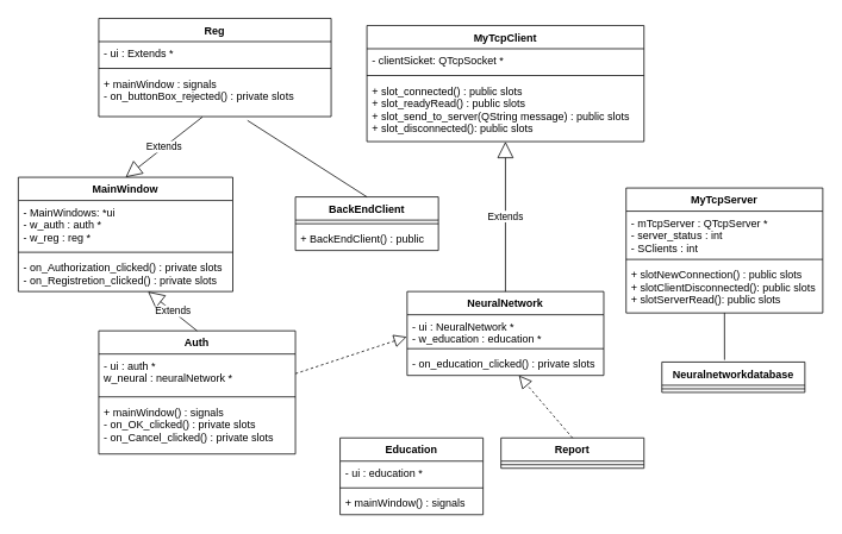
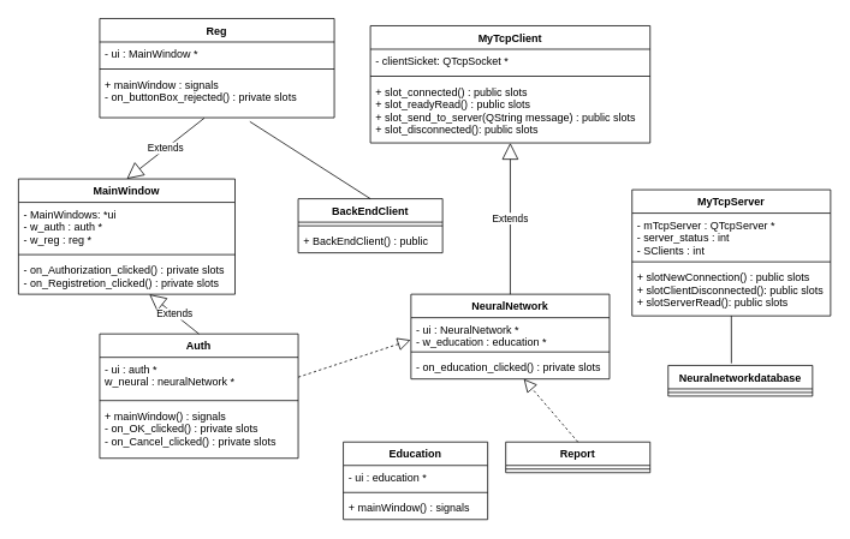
  <mxCell id="0" />
  <mxCell id="1" parent="0" />
  <mxCell id="2" value="MainWindow" style="swimlane;fontStyle=1;align=center;verticalAlign=top;childLayout=stackLayout;horizontal=1;startSize=26;horizontalStack=0;resizeParent=1;resizeParentMax=0;resizeLast=0;collapsible=1;marginBottom=0;" parent="1" vertex="1"><mxGeometry x="20" y="198" width="240" height="128" as="geometry" /></mxCell>
  <mxCell id="3" value="- MainWindows: *ui&#10;- w_auth : auth *&#10;- w_reg : reg *" style="text;strokeColor=none;fillColor=none;align=left;verticalAlign=top;spacingLeft=4;spacingRight=4;overflow=hidden;rotatable=0;points=[[0,0.5],[1,0.5]];portConstraint=eastwest;" parent="2" vertex="1"><mxGeometry y="26" width="240" height="54" as="geometry" /></mxCell>
  <mxCell id="4" value="" style="line;strokeWidth=1;fillColor=none;align=left;verticalAlign=middle;spacingTop=-1;spacingLeft=3;spacingRight=3;rotatable=0;labelPosition=right;points=[];portConstraint=eastwest;" parent="2" vertex="1"><mxGeometry y="80" width="240" height="8" as="geometry" /></mxCell>
  <mxCell id="5" value="- on_Authorization_clicked() : private slots&#10;- on_Registretion_clicked() : private slots&#10;" style="text;strokeColor=none;fillColor=none;align=left;verticalAlign=top;spacingLeft=4;spacingRight=4;overflow=hidden;rotatable=0;points=[[0,0.5],[1,0.5]];portConstraint=eastwest;" parent="2" vertex="1"><mxGeometry y="88" width="240" height="40" as="geometry" /></mxCell>
  <mxCell id="6" value="Reg" style="swimlane;fontStyle=1;align=center;verticalAlign=top;childLayout=stackLayout;horizontal=1;startSize=26;horizontalStack=0;resizeParent=1;resizeParentMax=0;resizeLast=0;collapsible=1;marginBottom=0;" parent="1" vertex="1"><mxGeometry x="110" y="20" width="260" height="110" as="geometry" /></mxCell>
- <mxCell id="7" value="- ui : Extends *" style="text;strokeColor=none;fillColor=none;align=left;verticalAlign=top;spacingLeft=4;spacingRight=4;overflow=hidden;rotatable=0;points=[[0,0.5],[1,0.5]];portConstraint=eastwest;" parent="6" vertex="1"><mxGeometry y="26" width="260" height="26" as="geometry" /></mxCell>
+ <mxCell id="7" value="- ui : MainWindow *" style="text;strokeColor=none;fillColor=none;align=left;verticalAlign=top;spacingLeft=4;spacingRight=4;overflow=hidden;rotatable=0;points=[[0,0.5],[1,0.5]];portConstraint=eastwest;" parent="6" vertex="1"><mxGeometry y="26" width="260" height="26" as="geometry" /></mxCell>
  <mxCell id="8" value="" style="line;strokeWidth=1;fillColor=none;align=left;verticalAlign=middle;spacingTop=-1;spacingLeft=3;spacingRight=3;rotatable=0;labelPosition=right;points=[];portConstraint=eastwest;" parent="6" vertex="1"><mxGeometry y="52" width="260" height="8" as="geometry" /></mxCell>
  <mxCell id="9" value="+ mainWindow : signals&#10;- on_buttonBox_rejected() : private slots" style="text;strokeColor=none;fillColor=none;align=left;verticalAlign=top;spacingLeft=4;spacingRight=4;overflow=hidden;rotatable=0;points=[[0,0.5],[1,0.5]];portConstraint=eastwest;" parent="6" vertex="1"><mxGeometry y="60" width="260" height="50" as="geometry" /></mxCell>
  <mxCell id="10" value="BackEndClient" style="swimlane;fontStyle=1;align=center;verticalAlign=top;childLayout=stackLayout;horizontal=1;startSize=26;horizontalStack=0;resizeParent=1;resizeParentMax=0;resizeLast=0;collapsible=1;marginBottom=0;" parent="1" vertex="1"><mxGeometry x="330" y="220" width="160" height="60" as="geometry" /></mxCell>
  <mxCell id="11" value="" style="line;strokeWidth=1;fillColor=none;align=left;verticalAlign=middle;spacingTop=-1;spacingLeft=3;spacingRight=3;rotatable=0;labelPosition=right;points=[];portConstraint=eastwest;" parent="10" vertex="1"><mxGeometry y="26" width="160" height="8" as="geometry" /></mxCell>
  <mxCell id="12" value="+ BackEndClient() : public" style="text;strokeColor=none;fillColor=none;align=left;verticalAlign=top;spacingLeft=4;spacingRight=4;overflow=hidden;rotatable=0;points=[[0,0.5],[1,0.5]];portConstraint=eastwest;" parent="10" vertex="1"><mxGeometry y="34" width="160" height="26" as="geometry" /></mxCell>
  <mxCell id="13" value="Auth" style="swimlane;fontStyle=1;align=center;verticalAlign=top;childLayout=stackLayout;horizontal=1;startSize=26;horizontalStack=0;resizeParent=1;resizeParentMax=0;resizeLast=0;collapsible=1;marginBottom=0;" parent="1" vertex="1"><mxGeometry x="110" y="370" width="220" height="138" as="geometry" /></mxCell>
  <mxCell id="14" value="- ui : auth *&#10;w_neural : neuralNetwork *" style="text;strokeColor=none;fillColor=none;align=left;verticalAlign=top;spacingLeft=4;spacingRight=4;overflow=hidden;rotatable=0;points=[[0,0.5],[1,0.5]];portConstraint=eastwest;" parent="13" vertex="1"><mxGeometry y="26" width="220" height="44" as="geometry" /></mxCell>
  <mxCell id="15" value="" style="line;strokeWidth=1;fillColor=none;align=left;verticalAlign=middle;spacingTop=-1;spacingLeft=3;spacingRight=3;rotatable=0;labelPosition=right;points=[];portConstraint=eastwest;" parent="13" vertex="1"><mxGeometry y="70" width="220" height="8" as="geometry" /></mxCell>
  <mxCell id="16" value="+ mainWindow() : signals&#10;- on_OK_clicked() : private slots&#10;- on_Cancel_clicked() : private slots&#10; " style="text;strokeColor=none;fillColor=none;align=left;verticalAlign=top;spacingLeft=4;spacingRight=4;overflow=hidden;rotatable=0;points=[[0,0.5],[1,0.5]];portConstraint=eastwest;fontStyle=0;" parent="13" vertex="1"><mxGeometry y="78" width="220" height="60" as="geometry" /></mxCell>
  <mxCell id="17" value="MyTcpClient&#10;" style="swimlane;fontStyle=1;align=center;verticalAlign=top;childLayout=stackLayout;horizontal=1;startSize=26;horizontalStack=0;resizeParent=1;resizeParentMax=0;resizeLast=0;collapsible=1;marginBottom=0;" parent="1" vertex="1"><mxGeometry x="410" y="28" width="310" height="130" as="geometry" /></mxCell>
  <mxCell id="18" value="- clientSicket: QTcpSocket *" style="text;strokeColor=none;fillColor=none;align=left;verticalAlign=top;spacingLeft=4;spacingRight=4;overflow=hidden;rotatable=0;points=[[0,0.5],[1,0.5]];portConstraint=eastwest;" parent="17" vertex="1"><mxGeometry y="26" width="310" height="26" as="geometry" /></mxCell>
  <mxCell id="19" value="" style="line;strokeWidth=1;fillColor=none;align=left;verticalAlign=middle;spacingTop=-1;spacingLeft=3;spacingRight=3;rotatable=0;labelPosition=right;points=[];portConstraint=eastwest;" parent="17" vertex="1"><mxGeometry y="52" width="310" height="8" as="geometry" /></mxCell>
  <mxCell id="20" value="+ slot_connected() : public slots&#10;+ slot_readyRead() : public slots&#10;+ slot_send_to_server(QString message) : public slots&#10;+ slot_disconnected(): public slots" style="text;strokeColor=none;fillColor=none;align=left;verticalAlign=top;spacingLeft=4;spacingRight=4;overflow=hidden;rotatable=0;points=[[0,0.5],[1,0.5]];portConstraint=eastwest;" parent="17" vertex="1"><mxGeometry y="60" width="310" height="70" as="geometry" /></mxCell>
  <mxCell id="21" value="Education" style="swimlane;fontStyle=1;align=center;verticalAlign=top;childLayout=stackLayout;horizontal=1;startSize=26;horizontalStack=0;resizeParent=1;resizeParentMax=0;resizeLast=0;collapsible=1;marginBottom=0;" parent="1" vertex="1"><mxGeometry x="380" y="490" width="160" height="86" as="geometry" /></mxCell>
  <mxCell id="22" value="- ui : education *" style="text;strokeColor=none;fillColor=none;align=left;verticalAlign=top;spacingLeft=4;spacingRight=4;overflow=hidden;rotatable=0;points=[[0,0.5],[1,0.5]];portConstraint=eastwest;" parent="21" vertex="1"><mxGeometry y="26" width="160" height="26" as="geometry" /></mxCell>
  <mxCell id="23" value="" style="line;strokeWidth=1;fillColor=none;align=left;verticalAlign=middle;spacingTop=-1;spacingLeft=3;spacingRight=3;rotatable=0;labelPosition=right;points=[];portConstraint=eastwest;" parent="21" vertex="1"><mxGeometry y="52" width="160" height="8" as="geometry" /></mxCell>
  <mxCell id="24" value="+ mainWindow() : signals&#10;" style="text;strokeColor=none;fillColor=none;align=left;verticalAlign=top;spacingLeft=4;spacingRight=4;overflow=hidden;rotatable=0;points=[[0,0.5],[1,0.5]];portConstraint=eastwest;" parent="21" vertex="1"><mxGeometry y="60" width="160" height="26" as="geometry" /></mxCell>
  <mxCell id="25" value="Report&#10;" style="swimlane;fontStyle=1;align=center;verticalAlign=top;childLayout=stackLayout;horizontal=1;startSize=26;horizontalStack=0;resizeParent=1;resizeParentMax=0;resizeLast=0;collapsible=1;marginBottom=0;" parent="1" vertex="1"><mxGeometry x="560" y="490" width="160" height="34" as="geometry" /></mxCell>
  <mxCell id="26" value="" style="line;strokeWidth=1;fillColor=none;align=left;verticalAlign=middle;spacingTop=-1;spacingLeft=3;spacingRight=3;rotatable=0;labelPosition=right;points=[];portConstraint=eastwest;" parent="25" vertex="1"><mxGeometry y="26" width="160" height="8" as="geometry" /></mxCell>
  <mxCell id="27" value="MyTcpServer" style="swimlane;fontStyle=1;align=center;verticalAlign=top;childLayout=stackLayout;horizontal=1;startSize=26;horizontalStack=0;resizeParent=1;resizeParentMax=0;resizeLast=0;collapsible=1;marginBottom=0;" parent="1" vertex="1"><mxGeometry x="700" y="210" width="220" height="140" as="geometry" /></mxCell>
  <mxCell id="28" value="- mTcpServer : QTcpServer *&#10;- server_status : int&#10;- SClients : int" style="text;strokeColor=none;fillColor=none;align=left;verticalAlign=top;spacingLeft=4;spacingRight=4;overflow=hidden;rotatable=0;points=[[0,0.5],[1,0.5]];portConstraint=eastwest;" parent="27" vertex="1"><mxGeometry y="26" width="220" height="50" as="geometry" /></mxCell>
  <mxCell id="29" value="" style="line;strokeWidth=1;fillColor=none;align=left;verticalAlign=middle;spacingTop=-1;spacingLeft=3;spacingRight=3;rotatable=0;labelPosition=right;points=[];portConstraint=eastwest;" parent="27" vertex="1"><mxGeometry y="76" width="220" height="8" as="geometry" /></mxCell>
  <mxCell id="30" value="+ slotNewConnection() : public slots&#10;+ slotClientDisconnected(): public slots&#10;+ slotServerRead(): public slots" style="text;strokeColor=none;fillColor=none;align=left;verticalAlign=top;spacingLeft=4;spacingRight=4;overflow=hidden;rotatable=0;points=[[0,0.5],[1,0.5]];portConstraint=eastwest;" parent="27" vertex="1"><mxGeometry y="84" width="220" height="56" as="geometry" /></mxCell>
  <mxCell id="31" value="&lt;br&gt;" style="text;html=1;align=center;verticalAlign=middle;resizable=0;points=[];autosize=1;strokeColor=none;fontColor=#000000;" parent="1" vertex="1"><mxGeometry x="410" y="420" width="20" height="20" as="geometry" /></mxCell>
  <mxCell id="32" value="NeuralNetwork" style="swimlane;fontStyle=1;align=center;verticalAlign=top;childLayout=stackLayout;horizontal=1;startSize=26;horizontalStack=0;resizeParent=1;resizeParentMax=0;resizeLast=0;collapsible=1;marginBottom=0;fontColor=#000000;" parent="1" vertex="1"><mxGeometry x="455" y="326" width="220" height="94" as="geometry" /></mxCell>
  <mxCell id="33" value="- ui : NeuralNetwork *&#10;- w_education : education *" style="text;strokeColor=none;fillColor=none;align=left;verticalAlign=top;spacingLeft=4;spacingRight=4;overflow=hidden;rotatable=0;points=[[0,0.5],[1,0.5]];portConstraint=eastwest;" parent="32" vertex="1"><mxGeometry y="26" width="220" height="34" as="geometry" /></mxCell>
  <mxCell id="34" value="" style="line;strokeWidth=1;fillColor=none;align=left;verticalAlign=middle;spacingTop=-1;spacingLeft=3;spacingRight=3;rotatable=0;labelPosition=right;points=[];portConstraint=eastwest;" parent="32" vertex="1"><mxGeometry y="60" width="220" height="8" as="geometry" /></mxCell>
  <mxCell id="35" value="- on_education_clicked() : private slots" style="text;strokeColor=none;fillColor=none;align=left;verticalAlign=top;spacingLeft=4;spacingRight=4;overflow=hidden;rotatable=0;points=[[0,0.5],[1,0.5]];portConstraint=eastwest;" parent="32" vertex="1"><mxGeometry y="68" width="220" height="26" as="geometry" /></mxCell>
  <mxCell id="36" value="Neuralnetworkdatabase" style="swimlane;fontStyle=1;align=center;verticalAlign=top;childLayout=stackLayout;horizontal=1;startSize=26;horizontalStack=0;resizeParent=1;resizeParentMax=0;resizeLast=0;collapsible=1;marginBottom=0;fontColor=#000000;" parent="1" vertex="1"><mxGeometry x="740" y="405" width="160" height="34" as="geometry" /></mxCell>
  <mxCell id="37" value="" style="line;strokeWidth=1;fillColor=none;align=left;verticalAlign=middle;spacingTop=-1;spacingLeft=3;spacingRight=3;rotatable=0;labelPosition=right;points=[];portConstraint=eastwest;" parent="36" vertex="1"><mxGeometry y="26" width="160" height="8" as="geometry" /></mxCell>
  <mxCell id="38" value="" style="endArrow=block;dashed=1;endFill=0;endSize=12;html=1;fontColor=#000000;exitX=1;exitY=0.5;exitDx=0;exitDy=0;entryX=-0.002;entryY=0.73;entryDx=0;entryDy=0;entryPerimeter=0;" parent="1" source="14" target="33" edge="1"><mxGeometry width="160" relative="1" as="geometry"><mxPoint x="420" y="380" as="sourcePoint" /><mxPoint x="580" y="380" as="targetPoint" /></mxGeometry></mxCell>
  <mxCell id="39" value="Extends" style="endArrow=block;endSize=16;endFill=0;html=1;fontColor=#000000;exitX=0.446;exitY=1.009;exitDx=0;exitDy=0;exitPerimeter=0;entryX=0.5;entryY=0;entryDx=0;entryDy=0;" parent="1" source="9" target="2" edge="1"><mxGeometry width="160" relative="1" as="geometry"><mxPoint x="420" y="380" as="sourcePoint" /><mxPoint x="580" y="380" as="targetPoint" /></mxGeometry></mxCell>
  <mxCell id="40" value="Extends" style="endArrow=block;endSize=16;endFill=0;html=1;fontColor=#000000;exitX=0.5;exitY=0;exitDx=0;exitDy=0;" parent="1" source="13" target="5" edge="1"><mxGeometry width="160" relative="1" as="geometry"><mxPoint x="420" y="380" as="sourcePoint" /><mxPoint x="580" y="380" as="targetPoint" /></mxGeometry></mxCell>
  <mxCell id="41" value="Extends" style="endArrow=block;endSize=16;endFill=0;html=1;fontColor=#000000;" parent="1" source="32" target="20" edge="1"><mxGeometry width="160" relative="1" as="geometry"><mxPoint x="420" y="380" as="sourcePoint" /><mxPoint x="580" y="380" as="targetPoint" /></mxGeometry></mxCell>
  <mxCell id="42" value="" style="endArrow=block;dashed=1;endFill=0;endSize=12;html=1;fontColor=#000000;exitX=0.5;exitY=0;exitDx=0;exitDy=0;" parent="1" source="25" edge="1"><mxGeometry width="160" relative="1" as="geometry"><mxPoint x="380" y="370" as="sourcePoint" /><mxPoint x="580" y="420" as="targetPoint" /></mxGeometry></mxCell>
  <mxCell id="43" value="" style="endArrow=none;html=1;fontColor=#000000;exitX=0.64;exitY=1.087;exitDx=0;exitDy=0;exitPerimeter=0;entryX=0.5;entryY=0;entryDx=0;entryDy=0;" edge="1" parent="1" source="9" target="10"><mxGeometry width="50" height="50" relative="1" as="geometry"><mxPoint x="460" y="300" as="sourcePoint" /><mxPoint x="510" y="250" as="targetPoint" /></mxGeometry></mxCell>
  <mxCell id="44" value="" style="endArrow=none;html=1;fontColor=#000000;exitX=0.438;exitY=-0.071;exitDx=0;exitDy=0;exitPerimeter=0;" edge="1" parent="1" source="36" target="30"><mxGeometry width="50" height="50" relative="1" as="geometry"><mxPoint x="460" y="300" as="sourcePoint" /><mxPoint x="510" y="250" as="targetPoint" /></mxGeometry></mxCell>
